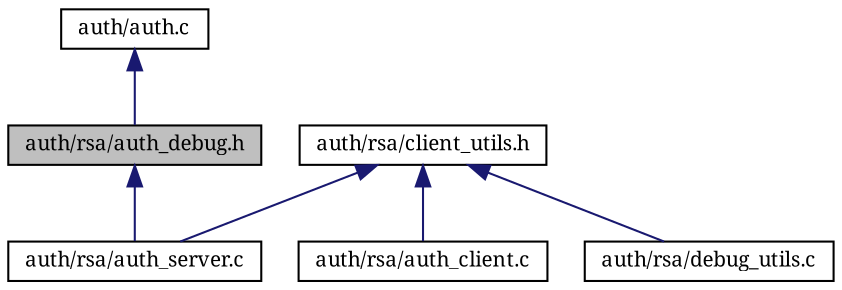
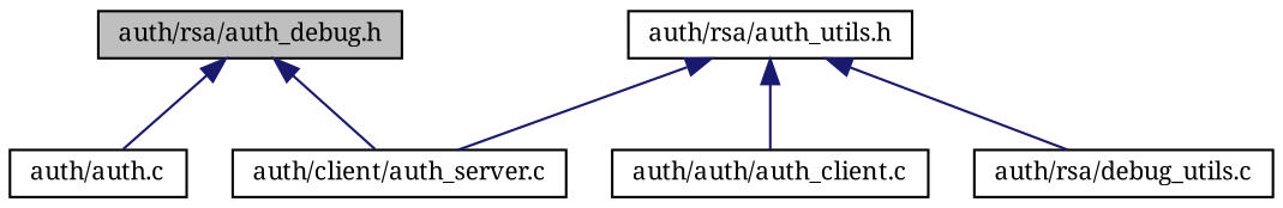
  digraph {
    fontname="Noto Serif"
    node [color=black fillcolor=white fontname="Noto Serif" fontsize=10 shape=record style=filled]
    edge [color=midnightblue dir=back fontname="Noto Serif" fontsize=10 labelfontname=Helvetica labelfontsize=10 style=solid]
    n1 [fillcolor=grey75 fontcolor=black height=0.2 label="auth/rsa/auth_debug.h" width=0.4]
    n2 [height=0.2 label="auth/auth.c" width=0.4]
-   n3 [height=0.2 label="auth/rsa/auth_server.c" width=0.4]
-   n4 [height=0.2 label="auth/rsa/auth_client.c" width=0.4]
-   n5 [height=0.2 label="auth/rsa/client_utils.h" width=0.4]
+   n3 [height=0.2 label="auth/client/auth_server.c" width=0.4]
+   n4 [height=0.2 label="auth/auth/auth_client.c" width=0.4]
+   n5 [height=0.2 label="auth/rsa/auth_utils.h" width=0.4]
    n6 [height=0.2 label="auth/rsa/debug_utils.c" width=0.4]
-   n2 -> n1
+   n1 -> n2
    n1 -> n3
    n5 -> n3
    n5 -> n4
    n5 -> n6
  }
